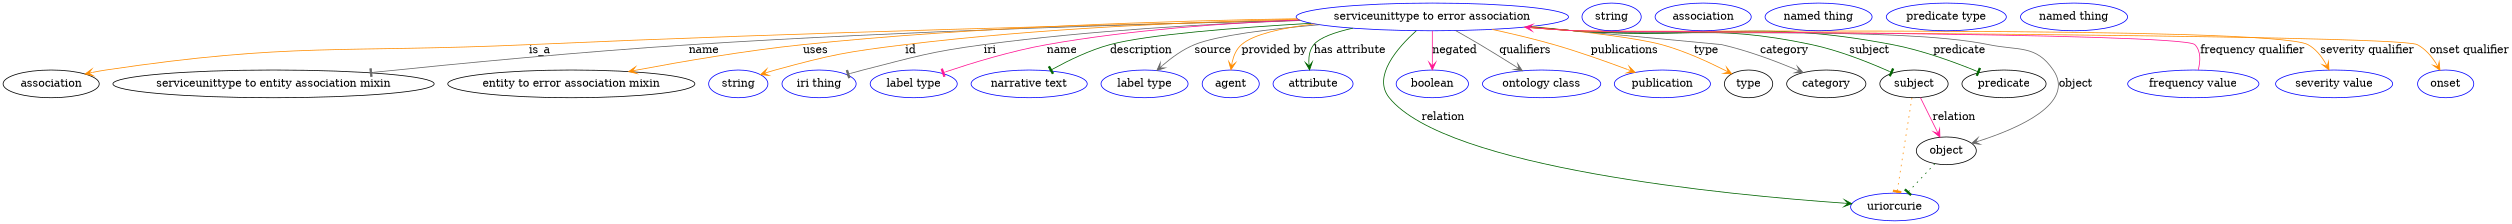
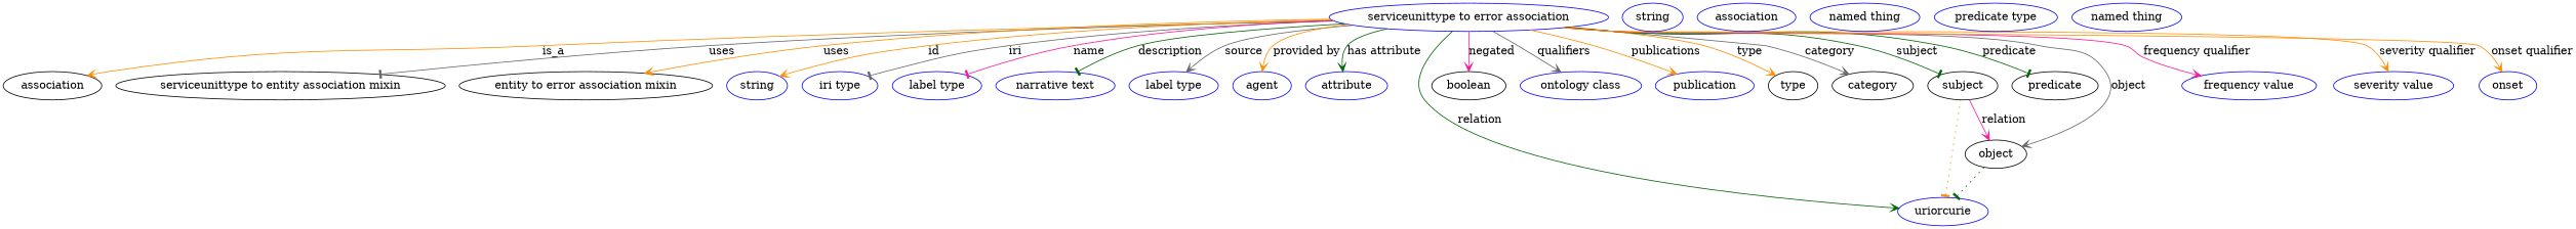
  digraph {
    node [color=blue]
    edge [arrowhead=vee color=darkorange style=solid]
    n1 [height=0.5 label="serviceunittype to error association" width=4.9107]
    association [height=0.5 width=1.7332 color=""]
    "serviceunittype to entity association mixin" [height=0.5 width=5.7953 color=""]
    "entity to error association mixin" [height=0.5 width=4.4593 color=""]
    n5 [height=0.5 label=string width=1.0652]
-   n6 [height=0.5 label="iri thing" width=1.2277]
+   n6 [height=0.5 label="iri type" width=1.2277]
    n7 [height=0.5 label="label type" width=1.5707]
    n8 [height=0.5 label="narrative text" width=2.0943]
    n9 [height=0.5 label="label type" width=1.5707]
    n10 [height=0.5 label=agent width=1.0291]
    n11 [height=0.5 label=attribute width=1.4443]
    n12 [height=0.5 label=uriorcurie width=1.5887]
-   n13 [height=0.5 label=boolean width=1.2999]
+   n13 [color=black height=0.5 label=boolean width=1.2999]
    n14 [height=0.5 label="ontology class" width=2.1304]
    n15 [height=0.5 label=publication width=1.7332]
    type [height=0.5 width=0.86659 color=""]
    category [height=0.5 width=1.4263 color=""]
    subject [height=0.5 width=1.2277 color=""]
    predicate [height=0.5 width=1.5165 color=""]
    object [height=0.5 width=1.0832 color=""]
    n21 [height=0.5 label="frequency value" width=2.3651]
    n22 [height=0.5 label="severity value" width=2.1123]
    n23 [height=0.5 label=onset width=1.011]
    n24 [height=0.5 label=string width=1.0652]
    n25 [height=0.5 label=association width=1.7332]
    n26 [height=0.5 label="named thing" width=1.9318]
    n27 [height=0.5 label="predicate type" width=2.1665]
    n28 [height=0.5 label="named thing" width=1.9318]
    n1 -> association [label=is_a style=""]
-   n1 -> "serviceunittype to entity association mixin" [arrowhead=tee color=gray40 label=name style=""]
+   n1 -> "serviceunittype to entity association mixin" [arrowhead=tee color=gray40 label=uses style=""]
    n1 -> "entity to error association mixin" [label=uses style=""]
    n1 -> n5 [label=id]
    n1 -> n6 [arrowhead=tee color=gray40 label=iri]
    n1 -> n7 [arrowhead=tee color=deeppink label=name]
    n1 -> n8 [arrowhead=tee color=darkgreen label=description]
    n1 -> n9 [color=gray40 label=source]
    n1 -> n10 [label="provided by"]
    n1 -> n11 [color=darkgreen label="has attribute"]
    n1 -> n12 [color=darkgreen label=relation]
    n1 -> n13 [color=deeppink label=negated]
    n1 -> n14 [color=gray40 label=qualifiers]
    n1 -> n15 [label=publications]
    n1 -> type [label=type]
    n1 -> category [color=gray40 label=category]
    n1 -> subject [arrowhead=tee color=darkgreen label=subject]
    n1 -> predicate [arrowhead=tee color=darkgreen label=predicate]
    n1 -> object [color=gray40 label=object]
-   n21 -> n1 [color=deeppink label="frequency qualifier"]
+   n1 -> n21 [color=deeppink label="frequency qualifier"]
    n1 -> n22 [label="severity qualifier"]
    n1 -> n23 [label="onset qualifier"]
    subject -> n12 [arrowhead=tee style=dotted]
    subject -> object [color=deeppink label=relation style=""]
    object -> n12 [arrowhead=tee color=darkgreen style=dotted]
  }
